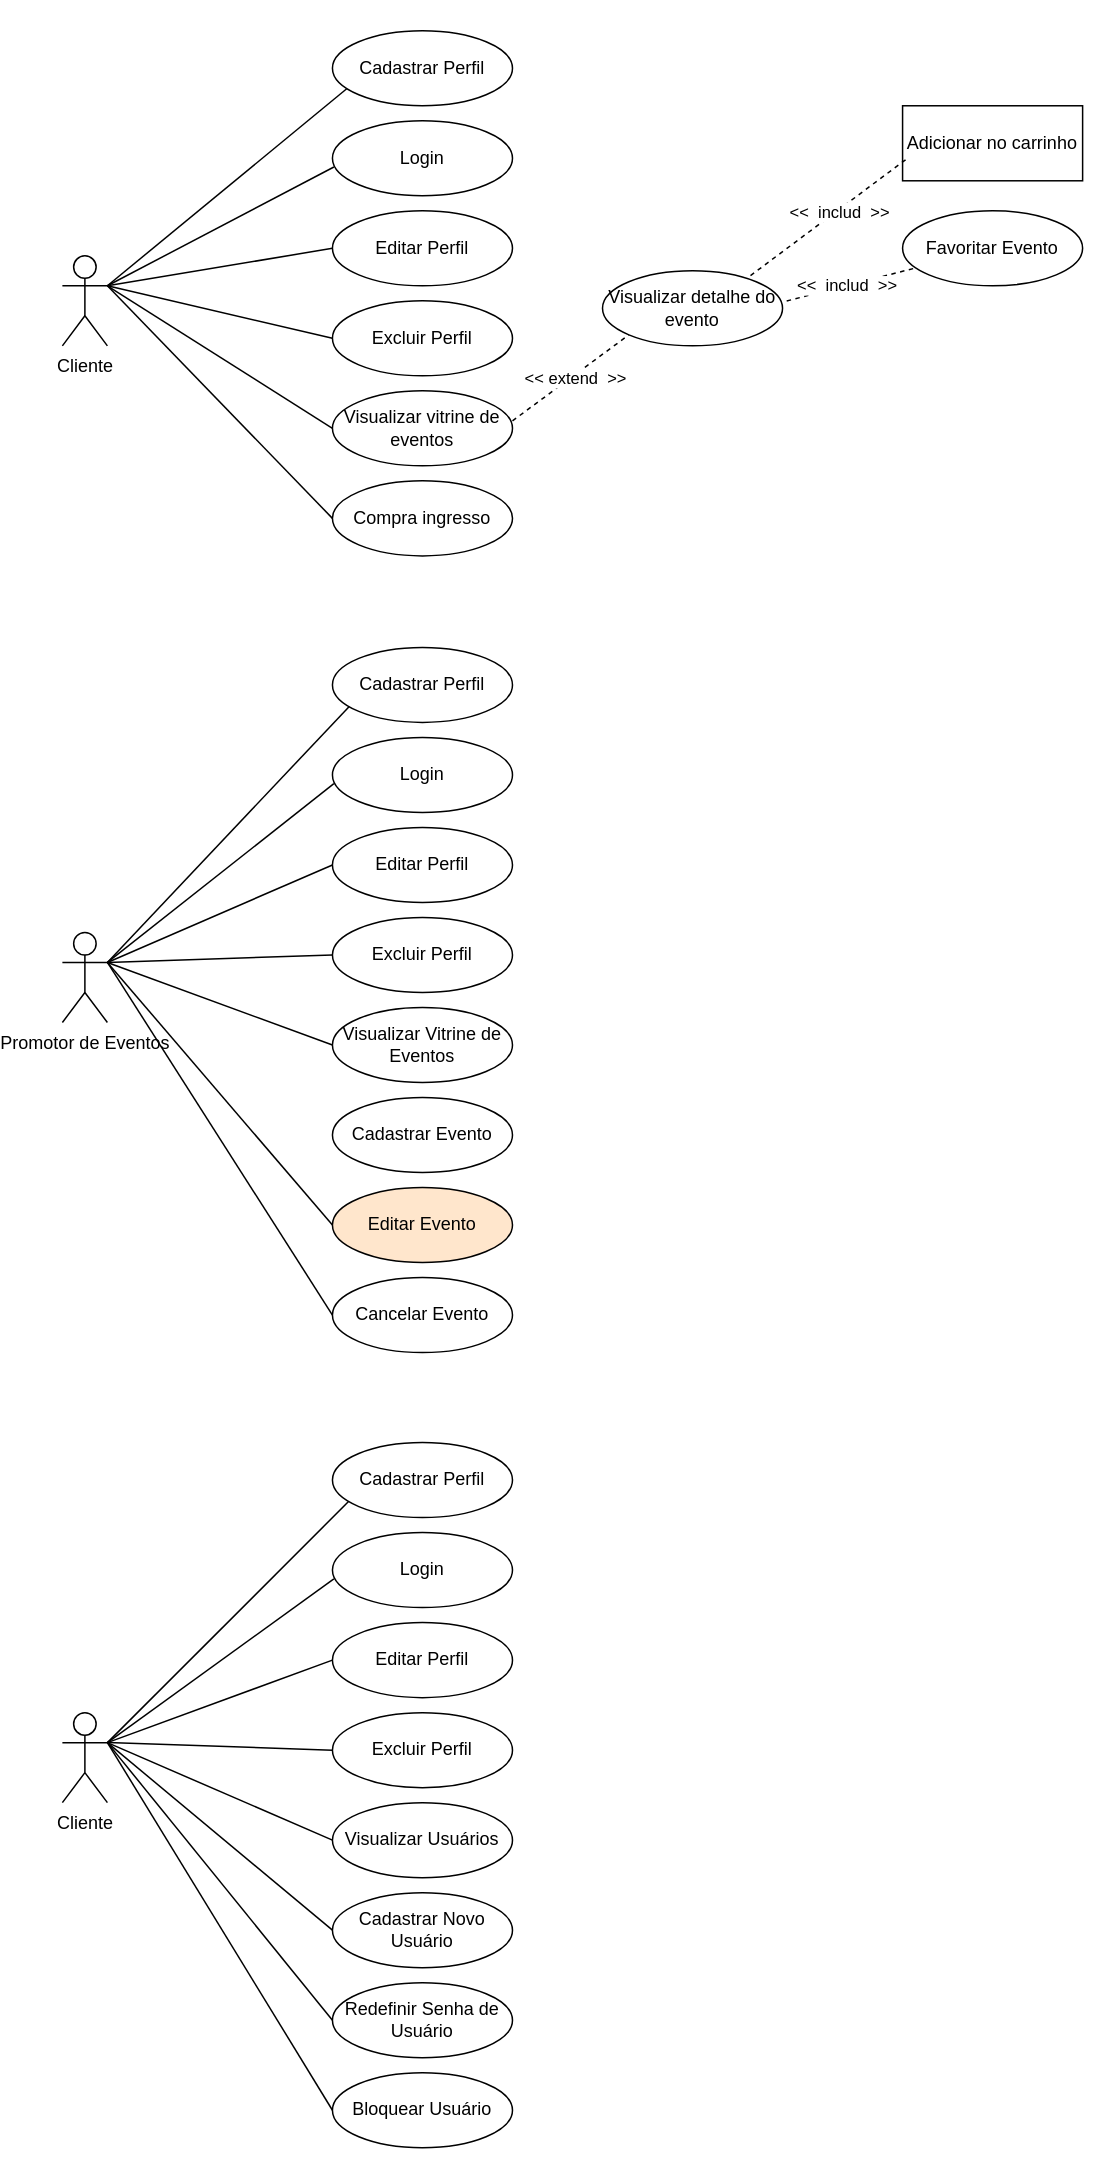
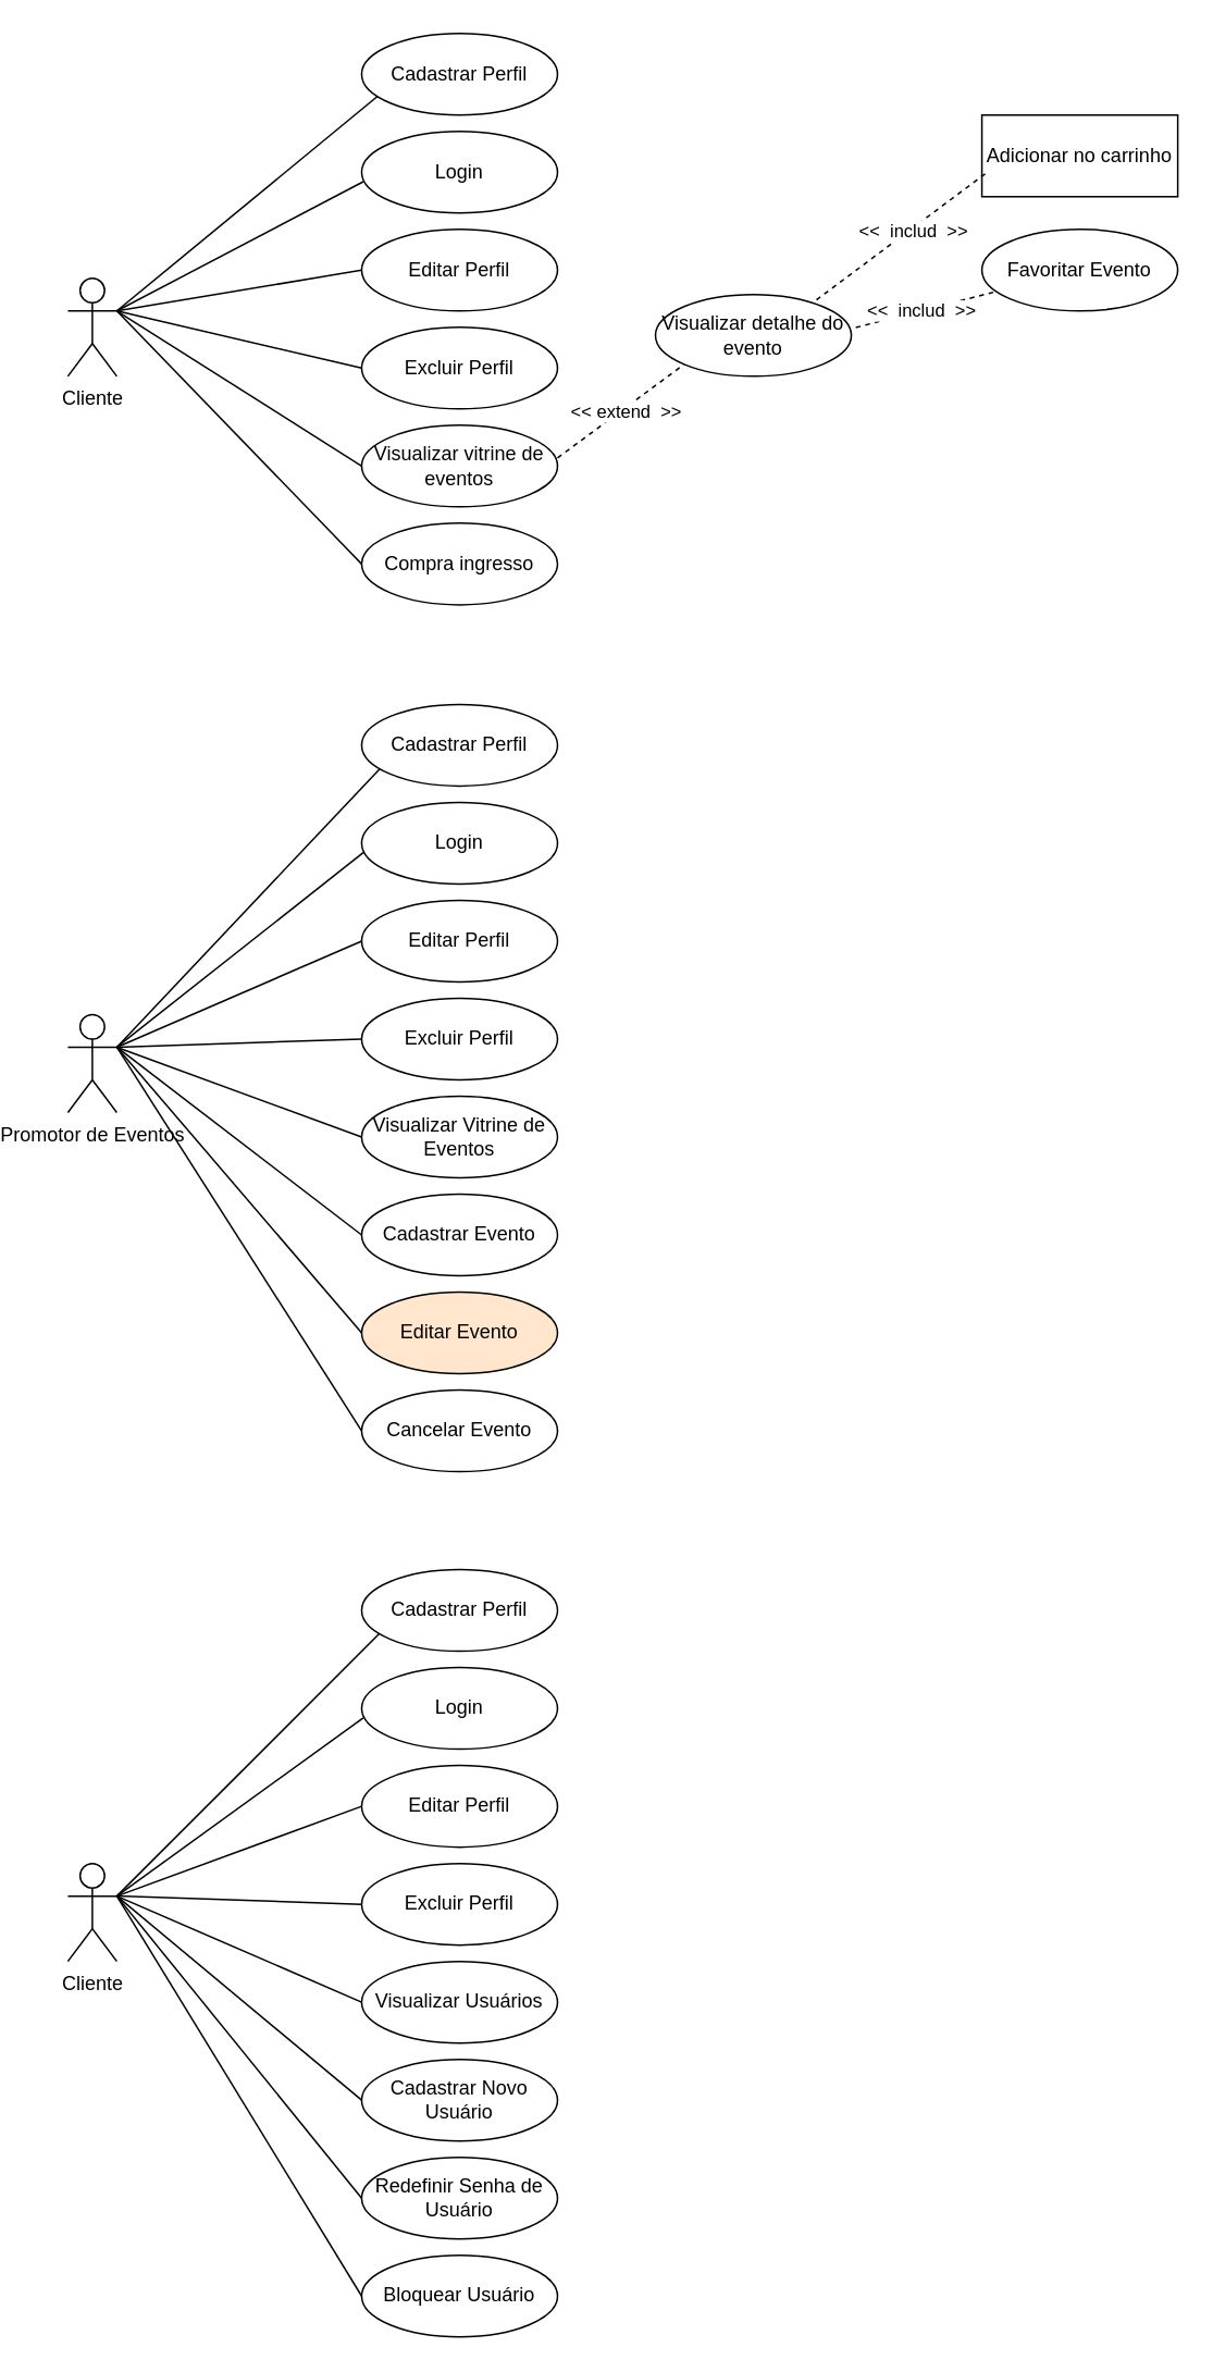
  <mxCell id="0" />
  <mxCell id="1" parent="0" />
  <mxCell id="2" value="Cliente" style="shape=umlActor;verticalLabelPosition=bottom;verticalAlign=top;html=1;outlineConnect=0;" parent="1" vertex="1"><mxGeometry x="20" y="170" width="30" height="60" as="geometry" /></mxCell>
  <mxCell id="3" value="" style="endArrow=none;html=1;rounded=0;entryX=0.167;entryY=0.6;entryDx=0;entryDy=0;entryPerimeter=0;exitX=1;exitY=0.333;exitDx=0;exitDy=0;exitPerimeter=0;" parent="1" source="2" target="4" edge="1"><mxGeometry width="50" height="50" relative="1" as="geometry"><mxPoint x="30" y="220" as="sourcePoint" /><mxPoint x="210" y="70" as="targetPoint" /></mxGeometry></mxCell>
  <mxCell id="4" value="Cadastrar Perfil" style="ellipse;whiteSpace=wrap;html=1;" parent="1" vertex="1"><mxGeometry x="200" y="20" width="120" height="50" as="geometry" /></mxCell>
  <mxCell id="5" value="Login&lt;br&gt;" style="ellipse;whiteSpace=wrap;html=1;" parent="1" vertex="1"><mxGeometry x="200" y="80" width="120" height="50" as="geometry" /></mxCell>
  <mxCell id="6" value="" style="endArrow=none;html=1;rounded=0;entryX=0.008;entryY=0.616;entryDx=0;entryDy=0;exitX=1;exitY=0.333;exitDx=0;exitDy=0;exitPerimeter=0;entryPerimeter=0;" parent="1" source="2" target="5" edge="1"><mxGeometry width="50" height="50" relative="1" as="geometry"><mxPoint x="160" y="220" as="sourcePoint" /><mxPoint x="210" y="170" as="targetPoint" /></mxGeometry></mxCell>
  <mxCell id="7" value="Editar Perfil" style="ellipse;whiteSpace=wrap;html=1;" parent="1" vertex="1"><mxGeometry x="200" y="140" width="120" height="50" as="geometry" /></mxCell>
  <mxCell id="8" value="" style="endArrow=none;html=1;rounded=0;exitX=1;exitY=0.333;exitDx=0;exitDy=0;exitPerimeter=0;entryX=0;entryY=0.5;entryDx=0;entryDy=0;" parent="1" source="2" target="7" edge="1"><mxGeometry width="50" height="50" relative="1" as="geometry"><mxPoint x="100" y="225" as="sourcePoint" /><mxPoint x="150" y="175" as="targetPoint" /></mxGeometry></mxCell>
  <mxCell id="9" value="" style="endArrow=none;html=1;rounded=0;exitX=1;exitY=0.333;exitDx=0;exitDy=0;exitPerimeter=0;entryX=0;entryY=0.5;entryDx=0;entryDy=0;" parent="1" source="2" target="10" edge="1"><mxGeometry width="50" height="50" relative="1" as="geometry"><mxPoint x="140" y="260" as="sourcePoint" /><mxPoint x="190" y="230" as="targetPoint" /></mxGeometry></mxCell>
  <mxCell id="10" value="Visualizar vitrine de eventos" style="ellipse;whiteSpace=wrap;html=1;" parent="1" vertex="1"><mxGeometry x="200" y="260" width="120" height="50" as="geometry" /></mxCell>
  <mxCell id="11" value="Excluir Perfil" style="ellipse;whiteSpace=wrap;html=1;" parent="1" vertex="1"><mxGeometry x="200" y="200" width="120" height="50" as="geometry" /></mxCell>
  <mxCell id="12" value="" style="endArrow=none;html=1;rounded=0;entryX=0;entryY=0.5;entryDx=0;entryDy=0;" parent="1" target="11" edge="1"><mxGeometry width="50" height="50" relative="1" as="geometry"><mxPoint x="50" y="190" as="sourcePoint" /><mxPoint x="100" y="140" as="targetPoint" /></mxGeometry></mxCell>
  <mxCell id="13" value="Visualizar detalhe do evento" style="ellipse;whiteSpace=wrap;html=1;" parent="1" vertex="1"><mxGeometry x="380" y="180" width="120" height="50" as="geometry" /></mxCell>
  <mxCell id="14" value="" style="endArrow=none;dashed=1;html=1;rounded=0;entryX=0;entryY=1;entryDx=0;entryDy=0;" parent="1" target="13" edge="1"><mxGeometry width="50" height="50" relative="1" as="geometry"><mxPoint x="320" y="280" as="sourcePoint" /><mxPoint x="370" y="230" as="targetPoint" /></mxGeometry></mxCell>
  <mxCell id="15" value="&amp;lt;&amp;lt;&amp;nbsp;extend&amp;nbsp; &amp;gt;&amp;gt;" style="edgeLabel;html=1;align=center;verticalAlign=middle;resizable=0;points=[];" parent="14" vertex="1" connectable="0"><mxGeometry x="-0.119" y="3" relative="1" as="geometry"><mxPoint x="10" y="-1" as="offset" /></mxGeometry></mxCell>
  <mxCell id="16" value="Adicionar no carrinho" style="whiteSpace=wrap;html=1;rounded=0;" parent="1" vertex="1"><mxGeometry x="580" y="70" width="120" height="50" as="geometry" /></mxCell>
  <mxCell id="17" value="" style="endArrow=none;dashed=1;html=1;rounded=0;entryX=0.017;entryY=0.719;entryDx=0;entryDy=0;entryPerimeter=0;exitX=0.822;exitY=0.064;exitDx=0;exitDy=0;exitPerimeter=0;" parent="1" source="13" target="16" edge="1"><mxGeometry width="50" height="50" relative="1" as="geometry"><mxPoint x="570" y="73.8" as="sourcePoint" /><mxPoint x="636.88" y="20" as="targetPoint" /></mxGeometry></mxCell>
  <mxCell id="18" value="&amp;lt;&amp;lt;&amp;nbsp; includ&amp;nbsp; &amp;gt;&amp;gt;" style="edgeLabel;html=1;align=center;verticalAlign=middle;resizable=0;points=[];" parent="17" vertex="1" connectable="0"><mxGeometry x="-0.119" y="3" relative="1" as="geometry"><mxPoint x="15" y="-6" as="offset" /></mxGeometry></mxCell>
  <mxCell id="19" value="Favoritar Evento" style="ellipse;whiteSpace=wrap;html=1;" parent="1" vertex="1"><mxGeometry x="580" y="140" width="120" height="50" as="geometry" /></mxCell>
  <mxCell id="20" value="" style="endArrow=none;dashed=1;html=1;rounded=0;exitX=1.023;exitY=0.402;exitDx=0;exitDy=0;exitPerimeter=0;" parent="1" source="13" target="19" edge="1"><mxGeometry width="50" height="50" relative="1" as="geometry"><mxPoint x="530" y="140" as="sourcePoint" /><mxPoint x="583" y="83" as="targetPoint" /></mxGeometry></mxCell>
  <mxCell id="21" value="&amp;lt;&amp;lt;&amp;nbsp; includ&amp;nbsp; &amp;gt;&amp;gt;" style="edgeLabel;html=1;align=center;verticalAlign=middle;resizable=0;points=[];" parent="20" vertex="1" connectable="0"><mxGeometry x="-0.119" y="3" relative="1" as="geometry"><mxPoint x="3" y="2" as="offset" /></mxGeometry></mxCell>
  <mxCell id="22" value="Compra ingresso" style="ellipse;whiteSpace=wrap;html=1;" parent="1" vertex="1"><mxGeometry x="200" y="320" width="120" height="50" as="geometry" /></mxCell>
  <mxCell id="23" value="" style="endArrow=none;html=1;rounded=0;exitX=1;exitY=0.333;exitDx=0;exitDy=0;exitPerimeter=0;entryX=0;entryY=0.5;entryDx=0;entryDy=0;" parent="1" source="2" target="22" edge="1"><mxGeometry width="50" height="50" relative="1" as="geometry"><mxPoint x="40" y="260" as="sourcePoint" /><mxPoint x="190" y="355" as="targetPoint" /></mxGeometry></mxCell>
  <mxCell id="24" value="Promotor de Eventos" style="shape=umlActor;verticalLabelPosition=bottom;verticalAlign=top;html=1;outlineConnect=0;" vertex="1" parent="1"><mxGeometry x="20" y="621" width="30" height="60" as="geometry" /></mxCell>
  <mxCell id="25" value="" style="endArrow=none;html=1;rounded=0;entryX=0.167;entryY=0.6;entryDx=0;entryDy=0;entryPerimeter=0;exitX=1;exitY=0.333;exitDx=0;exitDy=0;exitPerimeter=0;" edge="1" parent="1" source="24" target="26"><mxGeometry width="50" height="50" relative="1" as="geometry"><mxPoint x="50" y="601" as="sourcePoint" /><mxPoint x="210" y="481" as="targetPoint" /></mxGeometry></mxCell>
  <mxCell id="26" value="Cadastrar Perfil" style="ellipse;whiteSpace=wrap;html=1;" vertex="1" parent="1"><mxGeometry x="200" y="431" width="120" height="50" as="geometry" /></mxCell>
  <mxCell id="27" value="Login&lt;br&gt;" style="ellipse;whiteSpace=wrap;html=1;" vertex="1" parent="1"><mxGeometry x="200" y="491" width="120" height="50" as="geometry" /></mxCell>
  <mxCell id="28" value="" style="endArrow=none;html=1;rounded=0;entryX=0.008;entryY=0.616;entryDx=0;entryDy=0;exitX=1;exitY=0.333;exitDx=0;exitDy=0;exitPerimeter=0;entryPerimeter=0;" edge="1" parent="1" source="24" target="27"><mxGeometry width="50" height="50" relative="1" as="geometry"><mxPoint x="160" y="631" as="sourcePoint" /><mxPoint x="210" y="581" as="targetPoint" /></mxGeometry></mxCell>
  <mxCell id="29" value="Editar Perfil" style="ellipse;whiteSpace=wrap;html=1;" vertex="1" parent="1"><mxGeometry x="200" y="551" width="120" height="50" as="geometry" /></mxCell>
  <mxCell id="30" value="" style="endArrow=none;html=1;rounded=0;exitX=1;exitY=0.333;exitDx=0;exitDy=0;exitPerimeter=0;entryX=0;entryY=0.5;entryDx=0;entryDy=0;" edge="1" parent="1" source="24" target="29"><mxGeometry width="50" height="50" relative="1" as="geometry"><mxPoint x="100" y="636" as="sourcePoint" /><mxPoint x="150" y="586" as="targetPoint" /></mxGeometry></mxCell>
  <mxCell id="31" value="" style="endArrow=none;html=1;rounded=0;exitX=1;exitY=0.333;exitDx=0;exitDy=0;exitPerimeter=0;entryX=0;entryY=0.5;entryDx=0;entryDy=0;" edge="1" parent="1" source="24" target="32"><mxGeometry width="50" height="50" relative="1" as="geometry"><mxPoint x="140" y="671" as="sourcePoint" /><mxPoint x="190" y="641" as="targetPoint" /></mxGeometry></mxCell>
  <mxCell id="32" value="Visualizar Vitrine de Eventos" style="ellipse;whiteSpace=wrap;html=1;" vertex="1" parent="1"><mxGeometry x="200" y="671" width="120" height="50" as="geometry" /></mxCell>
  <mxCell id="33" value="Excluir Perfil" style="ellipse;whiteSpace=wrap;html=1;" vertex="1" parent="1"><mxGeometry x="200" y="611" width="120" height="50" as="geometry" /></mxCell>
  <mxCell id="34" value="" style="endArrow=none;html=1;rounded=0;exitX=1;exitY=0.333;exitDx=0;exitDy=0;exitPerimeter=0;entryX=0;entryY=0.5;entryDx=0;entryDy=0;" edge="1" parent="1" target="33" source="24"><mxGeometry width="50" height="50" relative="1" as="geometry"><mxPoint x="50" y="601" as="sourcePoint" /><mxPoint x="210" y="641" as="targetPoint" /></mxGeometry></mxCell>
  <mxCell id="35" value="Cadastrar Evento" style="ellipse;whiteSpace=wrap;html=1;" vertex="1" parent="1"><mxGeometry x="200" y="731" width="120" height="50" as="geometry" /></mxCell>
+ <mxCell id="36" value="" style="endArrow=none;html=1;rounded=0;exitX=1;exitY=0.333;exitDx=0;exitDy=0;exitPerimeter=0;entryX=0;entryY=0.5;entryDx=0;entryDy=0;" edge="1" parent="1" source="24" target="35"><mxGeometry width="50" height="50" relative="1" as="geometry"><mxPoint x="40" y="671" as="sourcePoint" /><mxPoint x="190" y="766" as="targetPoint" /></mxGeometry></mxCell>
  <mxCell id="37" value="Editar Evento" style="ellipse;whiteSpace=wrap;html=1;fillColor=#ffe6cc;" vertex="1" parent="1"><mxGeometry x="200" y="791" width="120" height="50" as="geometry" /></mxCell>
  <mxCell id="38" value="Cancelar Evento" style="ellipse;whiteSpace=wrap;html=1;" vertex="1" parent="1"><mxGeometry x="200" y="851" width="120" height="50" as="geometry" /></mxCell>
  <mxCell id="39" value="" style="endArrow=none;html=1;rounded=0;entryX=0;entryY=0.5;entryDx=0;entryDy=0;exitX=1;exitY=0.333;exitDx=0;exitDy=0;exitPerimeter=0;" edge="1" parent="1" source="24" target="37"><mxGeometry width="50" height="50" relative="1" as="geometry"><mxPoint x="50" y="601" as="sourcePoint" /><mxPoint x="210" y="766" as="targetPoint" /></mxGeometry></mxCell>
  <mxCell id="40" value="" style="endArrow=none;html=1;rounded=0;entryX=0;entryY=0.5;entryDx=0;entryDy=0;exitX=1;exitY=0.333;exitDx=0;exitDy=0;exitPerimeter=0;" edge="1" parent="1" source="24" target="38"><mxGeometry width="50" height="50" relative="1" as="geometry"><mxPoint x="60" y="611" as="sourcePoint" /><mxPoint x="210" y="826" as="targetPoint" /></mxGeometry></mxCell>
  <mxCell id="41" value="Cliente" style="shape=umlActor;verticalLabelPosition=bottom;verticalAlign=top;html=1;outlineConnect=0;" vertex="1" parent="1"><mxGeometry x="20" y="1141" width="30" height="60" as="geometry" /></mxCell>
  <mxCell id="42" value="" style="endArrow=none;html=1;rounded=0;entryX=0.167;entryY=0.6;entryDx=0;entryDy=0;entryPerimeter=0;exitX=1;exitY=0.333;exitDx=0;exitDy=0;exitPerimeter=0;" edge="1" parent="1" source="41" target="43"><mxGeometry width="50" height="50" relative="1" as="geometry"><mxPoint x="30" y="1161" as="sourcePoint" /><mxPoint x="210" y="1011" as="targetPoint" /></mxGeometry></mxCell>
  <mxCell id="43" value="Cadastrar Perfil" style="ellipse;whiteSpace=wrap;html=1;" vertex="1" parent="1"><mxGeometry x="200" y="961" width="120" height="50" as="geometry" /></mxCell>
  <mxCell id="44" value="Login&lt;br&gt;" style="ellipse;whiteSpace=wrap;html=1;" vertex="1" parent="1"><mxGeometry x="200" y="1021" width="120" height="50" as="geometry" /></mxCell>
  <mxCell id="45" value="" style="endArrow=none;html=1;rounded=0;entryX=0.008;entryY=0.616;entryDx=0;entryDy=0;exitX=1;exitY=0.333;exitDx=0;exitDy=0;exitPerimeter=0;entryPerimeter=0;" edge="1" parent="1" source="41" target="44"><mxGeometry width="50" height="50" relative="1" as="geometry"><mxPoint x="160" y="1161" as="sourcePoint" /><mxPoint x="210" y="1111" as="targetPoint" /></mxGeometry></mxCell>
  <mxCell id="46" value="Editar Perfil" style="ellipse;whiteSpace=wrap;html=1;" vertex="1" parent="1"><mxGeometry x="200" y="1081" width="120" height="50" as="geometry" /></mxCell>
  <mxCell id="47" value="" style="endArrow=none;html=1;rounded=0;exitX=1;exitY=0.333;exitDx=0;exitDy=0;exitPerimeter=0;entryX=0;entryY=0.5;entryDx=0;entryDy=0;" edge="1" parent="1" source="41" target="46"><mxGeometry width="50" height="50" relative="1" as="geometry"><mxPoint x="100" y="1166" as="sourcePoint" /><mxPoint x="150" y="1116" as="targetPoint" /></mxGeometry></mxCell>
  <mxCell id="48" value="" style="endArrow=none;html=1;rounded=0;exitX=1;exitY=0.333;exitDx=0;exitDy=0;exitPerimeter=0;entryX=0;entryY=0.5;entryDx=0;entryDy=0;" edge="1" parent="1" source="41" target="49"><mxGeometry width="50" height="50" relative="1" as="geometry"><mxPoint x="140" y="1201" as="sourcePoint" /><mxPoint x="190" y="1171" as="targetPoint" /></mxGeometry></mxCell>
  <mxCell id="49" value="Visualizar Usuários" style="ellipse;whiteSpace=wrap;html=1;" vertex="1" parent="1"><mxGeometry x="200" y="1201" width="120" height="50" as="geometry" /></mxCell>
  <mxCell id="50" value="Excluir Perfil" style="ellipse;whiteSpace=wrap;html=1;" vertex="1" parent="1"><mxGeometry x="200" y="1141" width="120" height="50" as="geometry" /></mxCell>
  <mxCell id="51" value="" style="endArrow=none;html=1;rounded=0;entryX=0;entryY=0.5;entryDx=0;entryDy=0;exitX=1;exitY=0.333;exitDx=0;exitDy=0;exitPerimeter=0;" edge="1" parent="1" target="50" source="41"><mxGeometry width="50" height="50" relative="1" as="geometry"><mxPoint x="50" y="1131" as="sourcePoint" /><mxPoint x="100" y="1081" as="targetPoint" /></mxGeometry></mxCell>
  <mxCell id="52" value="Cadastrar Novo Usuário" style="ellipse;whiteSpace=wrap;html=1;" vertex="1" parent="1"><mxGeometry x="200" y="1261" width="120" height="50" as="geometry" /></mxCell>
  <mxCell id="53" value="" style="endArrow=none;html=1;rounded=0;exitX=1;exitY=0.333;exitDx=0;exitDy=0;exitPerimeter=0;entryX=0;entryY=0.5;entryDx=0;entryDy=0;" edge="1" parent="1" source="41" target="52"><mxGeometry width="50" height="50" relative="1" as="geometry"><mxPoint x="40" y="1201" as="sourcePoint" /><mxPoint x="190" y="1296" as="targetPoint" /></mxGeometry></mxCell>
  <mxCell id="54" value="Redefinir Senha de Usuário" style="ellipse;whiteSpace=wrap;html=1;" vertex="1" parent="1"><mxGeometry x="200" y="1321" width="120" height="50" as="geometry" /></mxCell>
  <mxCell id="55" value="Bloquear Usuário" style="ellipse;whiteSpace=wrap;html=1;" vertex="1" parent="1"><mxGeometry x="200" y="1381" width="120" height="50" as="geometry" /></mxCell>
  <mxCell id="56" value="" style="endArrow=none;html=1;rounded=0;exitX=1;exitY=0.333;exitDx=0;exitDy=0;exitPerimeter=0;entryX=0;entryY=0.5;entryDx=0;entryDy=0;" edge="1" parent="1" source="41" target="54"><mxGeometry width="50" height="50" relative="1" as="geometry"><mxPoint x="60" y="1141" as="sourcePoint" /><mxPoint x="210" y="1296" as="targetPoint" /></mxGeometry></mxCell>
  <mxCell id="57" value="" style="endArrow=none;html=1;rounded=0;exitX=1;exitY=0.333;exitDx=0;exitDy=0;exitPerimeter=0;entryX=0;entryY=0.5;entryDx=0;entryDy=0;" edge="1" parent="1" source="41" target="55"><mxGeometry width="50" height="50" relative="1" as="geometry"><mxPoint x="60" y="1141" as="sourcePoint" /><mxPoint x="210" y="1356" as="targetPoint" /></mxGeometry></mxCell>
